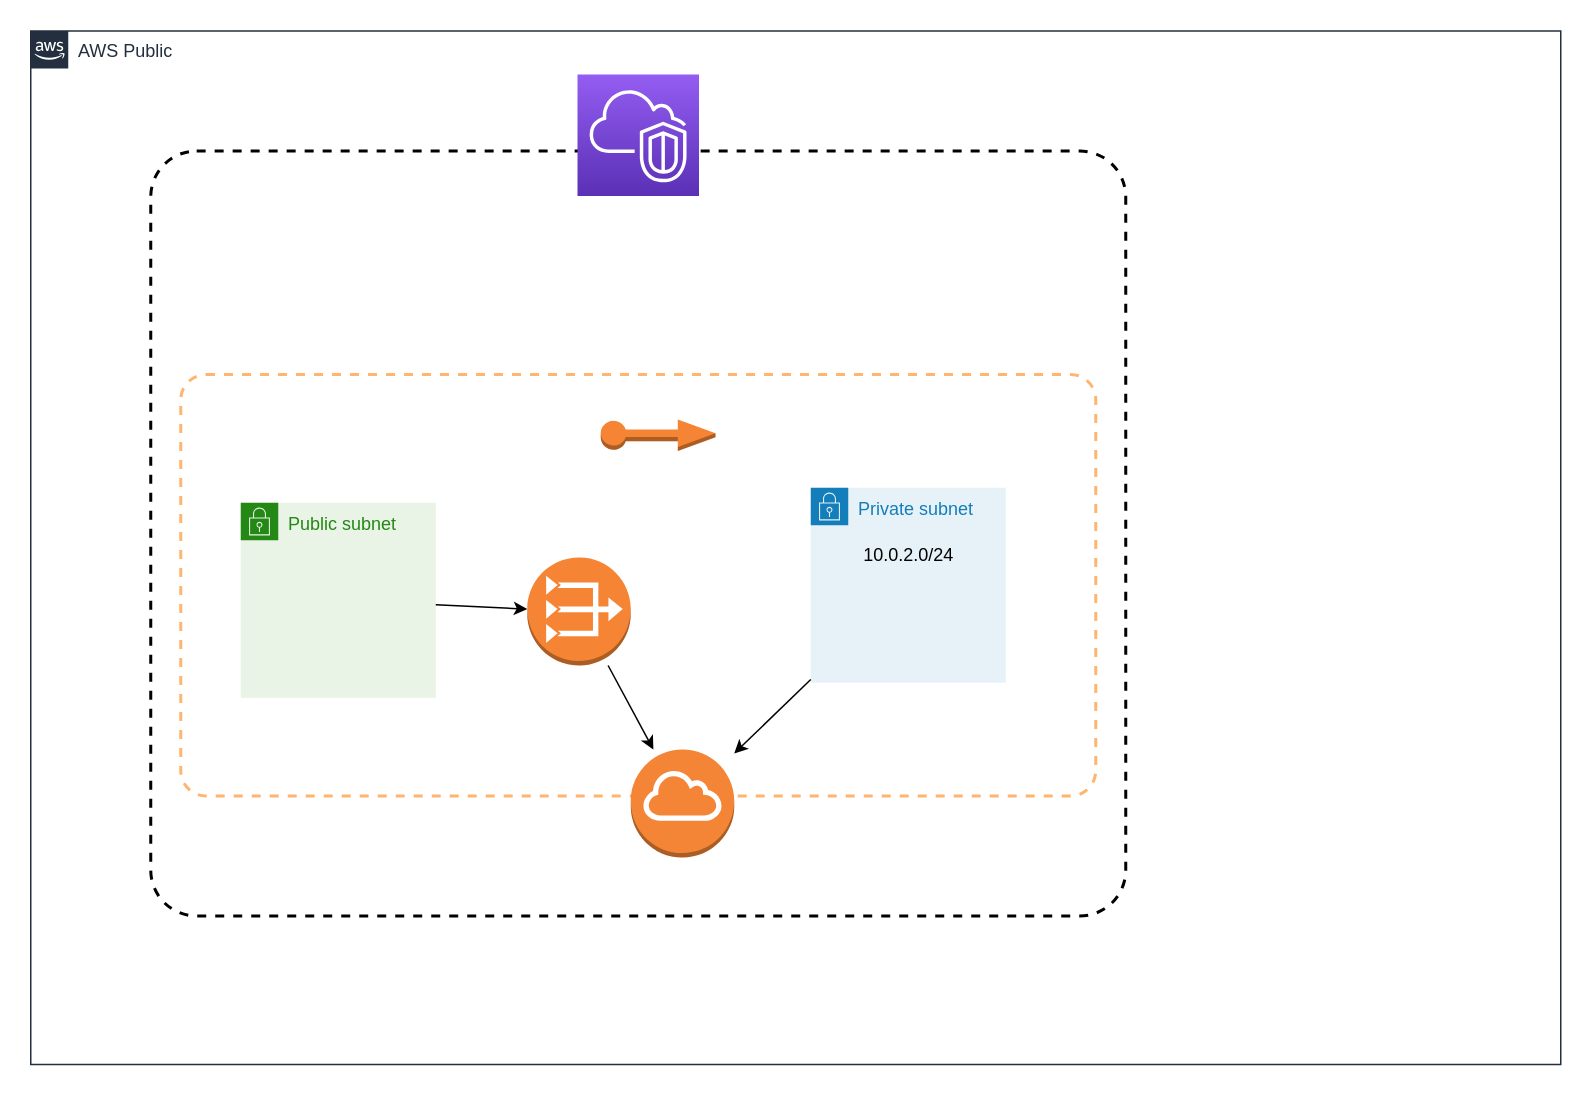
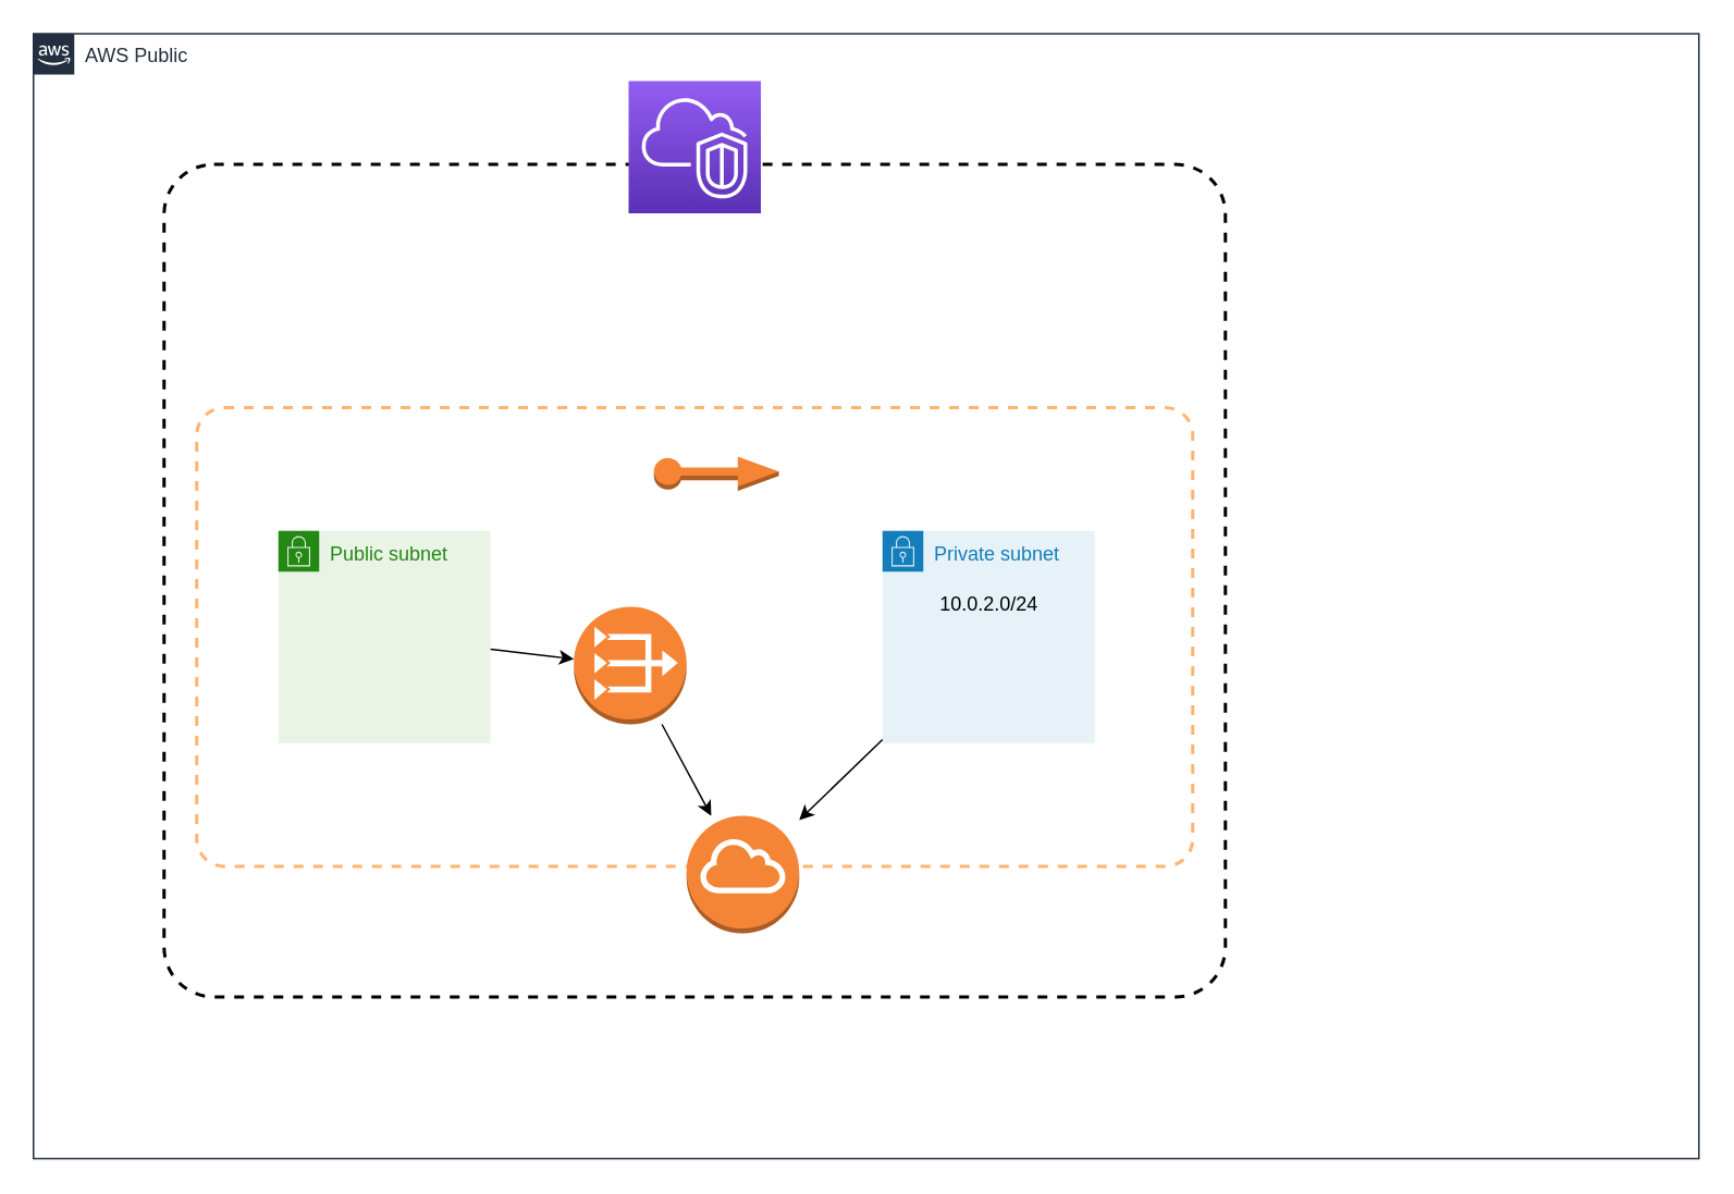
  <mxCell id="0" />
  <mxCell id="1" parent="0" />
  <mxCell id="2" value="AWS Public" style="points=[[0,0],[0.25,0],[0.5,0],[0.75,0],[1,0],[1,0.25],[1,0.5],[1,0.75],[1,1],[0.75,1],[0.5,1],[0.25,1],[0,1],[0,0.75],[0,0.5],[0,0.25]];outlineConnect=0;gradientColor=none;html=1;whiteSpace=wrap;fontSize=12;fontStyle=0;shape=mxgraph.aws4.group;grIcon=mxgraph.aws4.group_aws_cloud_alt;strokeColor=#232F3E;fillColor=none;verticalAlign=top;align=left;spacingLeft=30;fontColor=#232F3E;dashed=0;labelBackgroundColor=#ffffff;container=1;pointerEvents=0;collapsible=0;recursiveResize=0;" parent="1" vertex="1"><mxGeometry x="20" y="20" width="1020" height="689" as="geometry" /></mxCell>
  <mxCell id="3" value="" style="rounded=1;whiteSpace=wrap;html=1;dashed=1;strokeWidth=2;arcSize=6;" parent="2" vertex="1"><mxGeometry x="80" y="80" width="650" height="510" as="geometry" /></mxCell>
  <mxCell id="4" value="" style="rounded=1;whiteSpace=wrap;html=1;dashed=1;strokeWidth=2;arcSize=6;strokeColor=#FFB570;" parent="2" vertex="1"><mxGeometry x="100" y="229" width="610" height="281" as="geometry" /></mxCell>
  <mxCell id="5" value="" style="sketch=0;points=[[0,0,0],[0.25,0,0],[0.5,0,0],[0.75,0,0],[1,0,0],[0,1,0],[0.25,1,0],[0.5,1,0],[0.75,1,0],[1,1,0],[0,0.25,0],[0,0.5,0],[0,0.75,0],[1,0.25,0],[1,0.5,0],[1,0.75,0]];outlineConnect=0;fontColor=#232F3E;gradientColor=#945DF2;gradientDirection=north;fillColor=#5A30B5;strokeColor=#ffffff;dashed=0;verticalLabelPosition=bottom;verticalAlign=top;align=center;html=1;fontSize=12;fontStyle=0;aspect=fixed;shape=mxgraph.aws4.resourceIcon;resIcon=mxgraph.aws4.vpc;" parent="2" vertex="1"><mxGeometry x="364.5" y="29" width="81" height="81" as="geometry" /></mxCell>
- <mxCell id="6" value="Public subnet" style="points=[[0,0],[0.25,0],[0.5,0],[0.75,0],[1,0],[1,0.25],[1,0.5],[1,0.75],[1,1],[0.75,1],[0.5,1],[0.25,1],[0,1],[0,0.75],[0,0.5],[0,0.25]];outlineConnect=0;gradientColor=none;html=1;whiteSpace=wrap;fontSize=12;fontStyle=0;container=1;pointerEvents=0;collapsible=0;recursiveResize=0;shape=mxgraph.aws4.group;grIcon=mxgraph.aws4.group_security_group;grStroke=0;strokeColor=#248814;fillColor=#E9F3E6;verticalAlign=top;align=left;spacingLeft=30;fontColor=#248814;dashed=0;" parent="2" vertex="1"><mxGeometry x="140" y="314.5" width="130" height="130" as="geometry" /></mxCell>
+ <mxCell id="6" value="Public subnet" style="points=[[0,0],[0.25,0],[0.5,0],[0.75,0],[1,0],[1,0.25],[1,0.5],[1,0.75],[1,1],[0.75,1],[0.5,1],[0.25,1],[0,1],[0,0.75],[0,0.5],[0,0.25]];outlineConnect=0;gradientColor=none;html=1;whiteSpace=wrap;fontSize=12;fontStyle=0;container=1;pointerEvents=0;collapsible=0;recursiveResize=0;shape=mxgraph.aws4.group;grIcon=mxgraph.aws4.group_security_group;grStroke=0;strokeColor=#248814;fillColor=#E9F3E6;verticalAlign=top;align=left;spacingLeft=30;fontColor=#248814;dashed=0;" parent="2" vertex="1"><mxGeometry x="150" y="304.5" width="130" height="130" as="geometry" /></mxCell>
  <mxCell id="7" value="Private subnet" style="points=[[0,0],[0.25,0],[0.5,0],[0.75,0],[1,0],[1,0.25],[1,0.5],[1,0.75],[1,1],[0.75,1],[0.5,1],[0.25,1],[0,1],[0,0.75],[0,0.5],[0,0.25]];outlineConnect=0;gradientColor=none;html=1;whiteSpace=wrap;fontSize=12;fontStyle=0;container=1;pointerEvents=0;collapsible=0;recursiveResize=0;shape=mxgraph.aws4.group;grIcon=mxgraph.aws4.group_security_group;grStroke=0;strokeColor=#147EBA;fillColor=#E6F2F8;verticalAlign=top;align=left;spacingLeft=30;fontColor=#147EBA;dashed=0;" parent="2" vertex="1"><mxGeometry x="520" y="304.5" width="130" height="130" as="geometry" /></mxCell>
  <mxCell id="8" value="&lt;div&gt;10.0.2.0/24&lt;/div&gt;" style="text;html=1;align=center;verticalAlign=middle;resizable=0;points=[];autosize=1;strokeColor=none;fillColor=none;" parent="7" vertex="1"><mxGeometry x="25" y="30" width="80" height="30" as="geometry" /></mxCell>
  <mxCell id="9" value="" style="outlineConnect=0;dashed=0;verticalLabelPosition=bottom;verticalAlign=top;align=center;html=1;shape=mxgraph.aws3.internet_gateway;fillColor=#F58536;gradientColor=none;" parent="2" vertex="1"><mxGeometry x="400" y="479" width="69" height="72" as="geometry" /></mxCell>
  <mxCell id="10" value="" style="outlineConnect=0;dashed=0;verticalLabelPosition=bottom;verticalAlign=top;align=center;html=1;shape=mxgraph.aws3.elastic_ip;fillColor=#F58534;gradientColor=none;" parent="2" vertex="1"><mxGeometry x="380" y="259" width="76.5" height="21" as="geometry" /></mxCell>
  <mxCell id="11" value="" style="curved=1;endArrow=classic;html=1;rounded=0;" parent="2" source="6" target="13" edge="1"><mxGeometry width="50" height="50" relative="1" as="geometry"><mxPoint x="440" y="309" as="sourcePoint" /><mxPoint x="375" y="419" as="targetPoint" /><Array as="points" /></mxGeometry></mxCell>
  <mxCell id="12" value="" style="curved=1;endArrow=classic;html=1;rounded=0;startArrow=none;" parent="2" source="13" target="9" edge="1"><mxGeometry width="50" height="50" relative="1" as="geometry"><mxPoint x="320" y="319.697" as="sourcePoint" /><mxPoint x="416.241" y="211.0" as="targetPoint" /><Array as="points" /></mxGeometry></mxCell>
  <mxCell id="13" value="" style="outlineConnect=0;dashed=0;verticalLabelPosition=bottom;verticalAlign=top;align=center;html=1;shape=mxgraph.aws3.vpc_nat_gateway;fillColor=#F58534;gradientColor=none;" parent="2" vertex="1"><mxGeometry x="331" y="351" width="69" height="72" as="geometry" /></mxCell>
  <mxCell id="14" value="" style="curved=1;endArrow=classic;html=1;rounded=0;" parent="2" source="7" target="9" edge="1"><mxGeometry width="50" height="50" relative="1" as="geometry"><mxPoint x="510" y="439" as="sourcePoint" /><mxPoint x="560" y="389" as="targetPoint" /><Array as="points" /></mxGeometry></mxCell>
